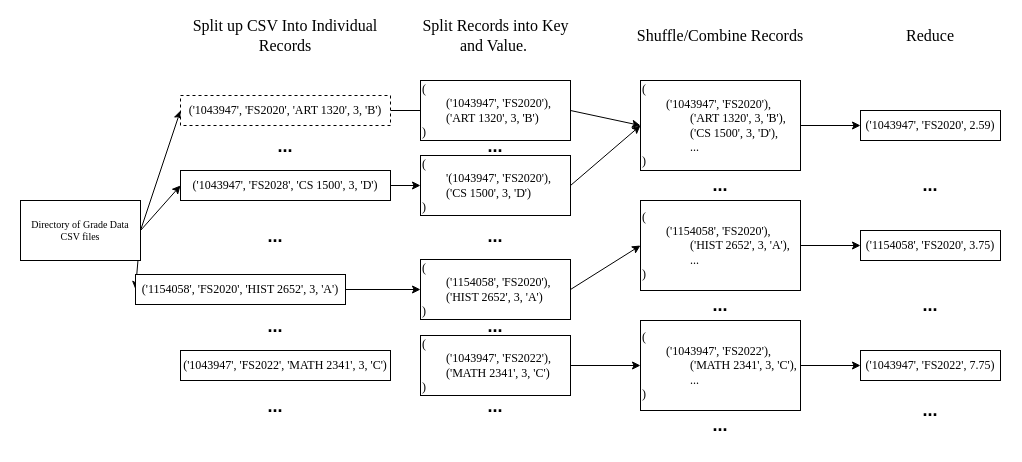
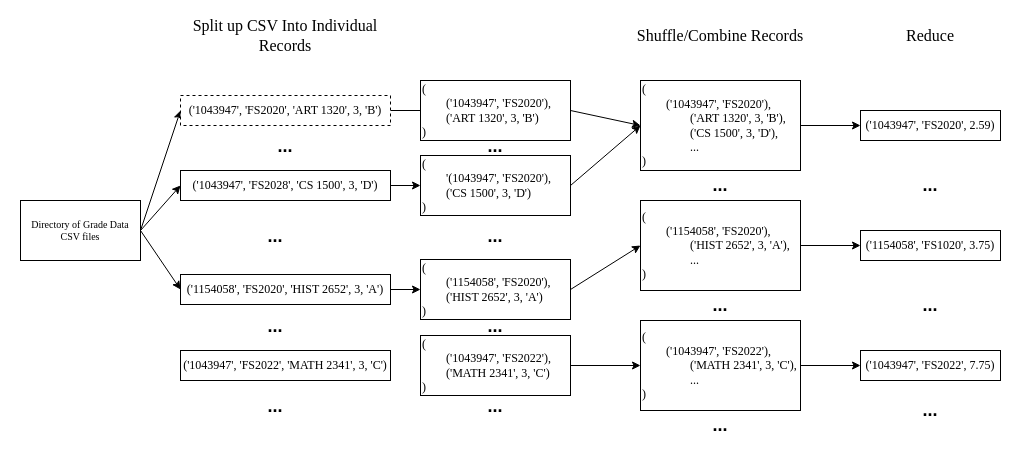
  <mxCell id="0" />
  <mxCell id="1" parent="0" />
  <mxCell id="2" style="rounded=0;orthogonalLoop=1;jettySize=auto;html=1;entryX=0;entryY=0.5;entryDx=0;entryDy=0;exitX=1;exitY=0.5;exitDx=0;exitDy=0;" edge="1" parent="1" source="5" target="8"><mxGeometry relative="1" as="geometry" /></mxCell>
  <mxCell id="3" style="rounded=0;orthogonalLoop=1;jettySize=auto;html=1;entryX=0;entryY=0.5;entryDx=0;entryDy=0;exitX=1;exitY=0.5;exitDx=0;exitDy=0;" edge="1" parent="1" source="5" target="13"><mxGeometry relative="1" as="geometry" /></mxCell>
  <mxCell id="4" style="rounded=0;orthogonalLoop=1;jettySize=auto;html=1;entryX=0;entryY=0.5;entryDx=0;entryDy=0;exitX=1;exitY=0.5;exitDx=0;exitDy=0;" edge="1" parent="1" source="5" target="10"><mxGeometry relative="1" as="geometry"><mxPoint x="230" y="140" as="sourcePoint" /></mxGeometry></mxCell>
  <mxCell id="5" value="Directory of Grade Data CSV files" style="rounded=0;whiteSpace=wrap;html=1;fontFamily=Times New Roman;fontSize=10;" vertex="1" parent="1"><mxGeometry y="200" width="120" height="60" as="geometry" x="20" /></mxCell>
  <mxCell id="6" value="Split up CSV Into Individual Records" style="text;html=1;strokeColor=none;fillColor=none;align=center;verticalAlign=middle;whiteSpace=wrap;rounded=0;fontFamily=Times New Roman;fontSize=16;" vertex="1" parent="1"><mxGeometry x="180" y="20" width="210" height="30" as="geometry" /></mxCell>
  <mxCell id="7" style="edgeStyle=orthogonalEdgeStyle;rounded=0;orthogonalLoop=1;jettySize=auto;html=1;entryX=0;entryY=0.5;entryDx=0;entryDy=0;endArrow=none;" edge="1" parent="1" source="8" target="17"><mxGeometry relative="1" as="geometry" /></mxCell>
  <mxCell id="8" value="('1043947', 'FS2020', 'ART 1320', 3, 'B')" style="rounded=0;whiteSpace=wrap;html=1;fontFamily=Times New Roman;dashed=1;" vertex="1" parent="1"><mxGeometry x="180" y="95" width="210" height="30" as="geometry" /></mxCell>
  <mxCell id="9" style="edgeStyle=orthogonalEdgeStyle;rounded=0;orthogonalLoop=1;jettySize=auto;html=1;entryX=0;entryY=0.5;entryDx=0;entryDy=0;" edge="1" parent="1" source="10" target="21"><mxGeometry relative="1" as="geometry" /></mxCell>
- <mxCell id="10" value="('1154058', 'FS2020', 'HIST 2652', 3, 'A')" style="rounded=0;whiteSpace=wrap;html=1;fontFamily=Times New Roman;" vertex="1" parent="1"><mxGeometry x="135" y="274" width="210" height="30" as="geometry" /></mxCell>
+ <mxCell id="10" value="('1154058', 'FS2020', 'HIST 2652', 3, 'A')" style="rounded=0;whiteSpace=wrap;html=1;fontFamily=Times New Roman;" vertex="1" parent="1"><mxGeometry x="180" y="274" width="210" height="30" as="geometry" /></mxCell>
  <mxCell id="11" value="('1043947', 'FS2022', 'MATH 2341', 3, 'C')" style="rounded=0;whiteSpace=wrap;html=1;fontFamily=Times New Roman;" vertex="1" parent="1"><mxGeometry x="180" y="350" width="210" height="30" as="geometry" /></mxCell>
  <mxCell id="12" style="edgeStyle=orthogonalEdgeStyle;rounded=0;orthogonalLoop=1;jettySize=auto;html=1;entryX=0;entryY=0.5;entryDx=0;entryDy=0;" edge="1" parent="1" source="13" target="19"><mxGeometry relative="1" as="geometry" /></mxCell>
  <mxCell id="13" value="('1043947', 'FS2028', 'CS 1500', 3, 'D')" style="rounded=0;whiteSpace=wrap;html=1;fontFamily=Times New Roman;" vertex="1" parent="1"><mxGeometry x="180" y="170" width="210" height="30" as="geometry" /></mxCell>
  <mxCell id="14" style="edgeStyle=orthogonalEdgeStyle;rounded=0;orthogonalLoop=1;jettySize=auto;html=1;entryX=0;entryY=0.5;entryDx=0;entryDy=0;" edge="1" parent="1" source="15" target="30"><mxGeometry relative="1" as="geometry" /></mxCell>
  <mxCell id="15" value="(&lt;br&gt;&lt;span style=&quot;white-space: pre;&quot;&gt;&#09;&lt;/span&gt;('1043947', 'FS2020'),&lt;br&gt;&lt;span style=&quot;white-space: pre;&quot;&gt;&#09;&lt;span style=&quot;white-space: pre;&quot;&gt;&#09;&lt;/span&gt;&lt;/span&gt;('ART 1320', 3, 'B'), &lt;br&gt;&lt;span style=&quot;white-space: pre;&quot;&gt;&#09;&lt;span style=&quot;white-space: pre;&quot;&gt;&#09;&lt;/span&gt;&lt;/span&gt;('CS 1500', 3, 'D'),&lt;br&gt;&lt;span style=&quot;white-space: pre;&quot;&gt;&#09;&lt;/span&gt;&lt;span style=&quot;white-space: pre;&quot;&gt;&#09;&lt;/span&gt;...&lt;br&gt;)" style="rounded=0;whiteSpace=wrap;html=1;fontFamily=Times New Roman;align=left;" vertex="1" parent="1"><mxGeometry x="640" y="80" width="160" height="90" as="geometry" /></mxCell>
  <mxCell id="16" style="rounded=0;orthogonalLoop=1;jettySize=auto;html=1;entryX=0;entryY=0.5;entryDx=0;entryDy=0;exitX=1;exitY=0.5;exitDx=0;exitDy=0;" edge="1" parent="1" source="17" target="15"><mxGeometry relative="1" as="geometry" /></mxCell>
  <mxCell id="17" value="(&lt;br&gt;&lt;span style=&quot;white-space: pre;&quot;&gt;&#09;&lt;/span&gt;('1043947', 'FS2020'), &lt;br&gt;&lt;span style=&quot;white-space: pre;&quot;&gt;&#09;&lt;/span&gt;('ART 1320', 3, 'B')&lt;br&gt;)" style="rounded=0;whiteSpace=wrap;html=1;fontFamily=Times New Roman;align=left;" vertex="1" parent="1"><mxGeometry x="420" y="80" width="150" height="60" as="geometry" /></mxCell>
  <mxCell id="18" style="rounded=0;orthogonalLoop=1;jettySize=auto;html=1;entryX=0;entryY=0.5;entryDx=0;entryDy=0;exitX=1;exitY=0.5;exitDx=0;exitDy=0;" edge="1" parent="1" source="19" target="15"><mxGeometry relative="1" as="geometry" /></mxCell>
  <mxCell id="19" value="(&lt;br&gt;&lt;span style=&quot;white-space: pre;&quot;&gt;&#09;&lt;/span&gt;'(1043947', 'FS2020'),&lt;br&gt;&lt;span style=&quot;white-space: pre;&quot;&gt;&#09;&lt;/span&gt;('CS 1500', 3, 'D')&lt;br&gt;)" style="rounded=0;whiteSpace=wrap;html=1;fontFamily=Times New Roman;align=left;" vertex="1" parent="1"><mxGeometry x="420" y="155" width="150" height="60" as="geometry" /></mxCell>
  <mxCell id="20" style="rounded=0;orthogonalLoop=1;jettySize=auto;html=1;entryX=0;entryY=0.5;entryDx=0;entryDy=0;exitX=1;exitY=0.5;exitDx=0;exitDy=0;" edge="1" parent="1" source="21" target="27"><mxGeometry relative="1" as="geometry"><mxPoint x="640" y="230" as="targetPoint" /></mxGeometry></mxCell>
  <mxCell id="21" value="(&lt;br&gt;&lt;span style=&quot;white-space: pre;&quot;&gt;&#09;&lt;/span&gt;('1154058', 'FS2020'),&lt;br&gt;&lt;span style=&quot;white-space: pre;&quot;&gt;&#09;&lt;/span&gt;('HIST 2652', 3, 'A')&lt;br&gt;)" style="rounded=0;whiteSpace=wrap;html=1;fontFamily=Times New Roman;align=left;" vertex="1" parent="1"><mxGeometry x="420" y="259" width="150" height="60" as="geometry" /></mxCell>
  <mxCell id="22" style="rounded=0;orthogonalLoop=1;jettySize=auto;html=1;entryX=0;entryY=0.5;entryDx=0;entryDy=0;" edge="1" parent="1" source="23" target="29"><mxGeometry relative="1" as="geometry"><mxPoint x="640" y="295" as="targetPoint" /></mxGeometry></mxCell>
  <mxCell id="23" value="(&lt;br&gt;&lt;span style=&quot;white-space: pre;&quot;&gt;&#09;&lt;/span&gt;('1043947', 'FS2022'),&lt;br&gt;&lt;span style=&quot;white-space: pre;&quot;&gt;&#09;&lt;/span&gt;('MATH 2341', 3, 'C')&lt;br&gt;)" style="rounded=0;whiteSpace=wrap;html=1;fontFamily=Times New Roman;align=left;" vertex="1" parent="1"><mxGeometry x="420" y="335" width="150" height="60" as="geometry" /></mxCell>
- <mxCell id="24" value="Split Records into Key and Value.&amp;nbsp;" style="text;html=1;strokeColor=none;fillColor=none;align=center;verticalAlign=middle;whiteSpace=wrap;rounded=0;fontFamily=Times New Roman;fontSize=16;" vertex="1" parent="1"><mxGeometry x="407.5" y="20" width="175" height="30" as="geometry" /></mxCell>
  <mxCell id="25" value="Shuffle/Combine Records" style="text;html=1;strokeColor=none;fillColor=none;align=center;verticalAlign=middle;whiteSpace=wrap;rounded=0;fontFamily=Times New Roman;fontSize=16;" vertex="1" parent="1"><mxGeometry x="625" y="20" width="190" height="30" as="geometry" /></mxCell>
  <mxCell id="26" style="edgeStyle=orthogonalEdgeStyle;rounded=0;orthogonalLoop=1;jettySize=auto;html=1;entryX=0;entryY=0.5;entryDx=0;entryDy=0;" edge="1" parent="1" source="27" target="31"><mxGeometry relative="1" as="geometry" /></mxCell>
  <mxCell id="27" value="(&lt;br&gt;&lt;span style=&quot;&quot;&gt;&lt;span style=&quot;&quot;&gt;&amp;nbsp;&amp;nbsp;&amp;nbsp;&lt;span style=&quot;white-space: pre;&quot;&gt;&#09;&lt;/span&gt;&lt;/span&gt;&lt;/span&gt;('1154058', 'FS2020'),&lt;br&gt;&lt;span style=&quot;&quot;&gt;&lt;span style=&quot;&quot;&gt;&amp;nbsp;&amp;nbsp;&amp;nbsp;&amp;nbsp;&lt;/span&gt;&lt;span style=&quot;&quot;&gt;&lt;span style=&quot;&quot;&gt;&amp;nbsp;&amp;nbsp;&amp;nbsp;&amp;nbsp;&lt;span style=&quot;white-space: pre;&quot;&gt;&#09;&lt;/span&gt;&lt;/span&gt;&lt;/span&gt;&lt;/span&gt;('HIST 2652', 3, 'A'), &lt;br&gt;&lt;span style=&quot;&quot;&gt;&lt;span style=&quot;&quot;&gt;&amp;nbsp;&amp;nbsp;&amp;nbsp;&amp;nbsp;&lt;/span&gt;&lt;/span&gt;&lt;span style=&quot;&quot;&gt;&lt;span style=&quot;&quot;&gt;&amp;nbsp;&amp;nbsp;&amp;nbsp;&amp;nbsp;&lt;span style=&quot;white-space: pre;&quot;&gt;&#09;&lt;/span&gt;&lt;/span&gt;&lt;/span&gt;...&lt;br&gt;)" style="rounded=0;whiteSpace=wrap;html=1;fontFamily=Times New Roman;align=left;" vertex="1" parent="1"><mxGeometry x="640" y="200" width="160" height="90" as="geometry" /></mxCell>
  <mxCell id="28" style="edgeStyle=orthogonalEdgeStyle;rounded=0;orthogonalLoop=1;jettySize=auto;html=1;entryX=0;entryY=0.5;entryDx=0;entryDy=0;" edge="1" parent="1" source="29" target="32"><mxGeometry relative="1" as="geometry" /></mxCell>
  <mxCell id="29" value="(&lt;br&gt;&lt;span style=&quot;white-space: pre;&quot;&gt;&#09;&lt;/span&gt;('1043947', 'FS2022'),&lt;br&gt;&lt;span style=&quot;&quot;&gt;&lt;span style=&quot;&quot;&gt;&amp;nbsp;&amp;nbsp;&amp;nbsp;&amp;nbsp;&lt;/span&gt;&lt;span style=&quot;&quot;&gt;&lt;span style=&quot;&quot;&gt;&amp;nbsp;&amp;nbsp;&amp;nbsp;&amp;nbsp;&lt;span style=&quot;white-space: pre;&quot;&gt;&#09;&lt;/span&gt;&lt;/span&gt;&lt;/span&gt;&lt;/span&gt;('MATH 2341', 3, 'C'), &lt;br&gt;&lt;span style=&quot;&quot;&gt;&lt;span style=&quot;&quot;&gt;&amp;nbsp;&amp;nbsp;&amp;nbsp;&amp;nbsp;&lt;/span&gt;&lt;/span&gt;&lt;span style=&quot;&quot;&gt;&lt;span style=&quot;&quot;&gt;&amp;nbsp;&amp;nbsp;&amp;nbsp;&amp;nbsp;&lt;span style=&quot;white-space: pre;&quot;&gt;&#09;&lt;/span&gt;&lt;/span&gt;&lt;/span&gt;...&lt;br&gt;)" style="rounded=0;whiteSpace=wrap;html=1;fontFamily=Times New Roman;align=left;" vertex="1" parent="1"><mxGeometry x="640" y="320" width="160" height="90" as="geometry" /></mxCell>
  <mxCell id="30" value="('1043947', 'FS2020', 2.59)" style="rounded=0;whiteSpace=wrap;html=1;fontFamily=Times New Roman;" vertex="1" parent="1"><mxGeometry x="860" y="110" width="140" height="30" as="geometry" /></mxCell>
- <mxCell id="31" value="('1154058', 'FS2020', 3.75)" style="rounded=0;whiteSpace=wrap;html=1;fontFamily=Times New Roman;" vertex="1" parent="1"><mxGeometry x="860" y="230" width="140" height="30" as="geometry" /></mxCell>
+ <mxCell id="31" value="('1154058', 'FS1020', 3.75)" style="rounded=0;whiteSpace=wrap;html=1;fontFamily=Times New Roman;" vertex="1" parent="1"><mxGeometry x="860" y="230" width="140" height="30" as="geometry" /></mxCell>
  <mxCell id="32" value="('1043947', 'FS2022', 7.75)" style="rounded=0;whiteSpace=wrap;html=1;fontFamily=Times New Roman;" vertex="1" parent="1"><mxGeometry x="860" y="350" width="140" height="30" as="geometry" /></mxCell>
  <mxCell id="33" value="Reduce" style="text;html=1;strokeColor=none;fillColor=none;align=center;verticalAlign=middle;whiteSpace=wrap;rounded=0;fontFamily=Times New Roman;fontSize=16;" vertex="1" parent="1"><mxGeometry x="860" y="20" width="140" height="30" as="geometry" /></mxCell>
  <mxCell id="34" value="&lt;font style=&quot;font-size: 18px;&quot;&gt;&lt;b&gt;...&lt;/b&gt;&lt;/font&gt;" style="text;html=1;strokeColor=none;fillColor=none;align=center;verticalAlign=middle;whiteSpace=wrap;rounded=0;" vertex="1" parent="1"><mxGeometry x="255" y="131" width="60" height="30" as="geometry" /></mxCell>
  <mxCell id="35" value="&lt;font style=&quot;font-size: 18px;&quot;&gt;&lt;b&gt;...&lt;/b&gt;&lt;/font&gt;" style="text;html=1;strokeColor=none;fillColor=none;align=center;verticalAlign=middle;whiteSpace=wrap;rounded=0;" vertex="1" parent="1"><mxGeometry x="245" y="221" width="60" height="30" as="geometry" /></mxCell>
  <mxCell id="36" value="&lt;font style=&quot;font-size: 18px;&quot;&gt;&lt;b&gt;...&lt;/b&gt;&lt;/font&gt;" style="text;html=1;strokeColor=none;fillColor=none;align=center;verticalAlign=middle;whiteSpace=wrap;rounded=0;" vertex="1" parent="1"><mxGeometry x="245" y="311" width="60" height="30" as="geometry" /></mxCell>
  <mxCell id="37" value="&lt;font style=&quot;font-size: 18px;&quot;&gt;&lt;b&gt;...&lt;/b&gt;&lt;/font&gt;" style="text;html=1;strokeColor=none;fillColor=none;align=center;verticalAlign=middle;whiteSpace=wrap;rounded=0;" vertex="1" parent="1"><mxGeometry x="245" y="391" width="60" height="30" as="geometry" /></mxCell>
  <mxCell id="38" value="&lt;font style=&quot;font-size: 18px;&quot;&gt;&lt;b&gt;...&lt;/b&gt;&lt;/font&gt;" style="text;html=1;strokeColor=none;fillColor=none;align=center;verticalAlign=middle;whiteSpace=wrap;rounded=0;" vertex="1" parent="1"><mxGeometry x="465" y="131" width="60" height="30" as="geometry" /></mxCell>
  <mxCell id="39" value="&lt;font style=&quot;font-size: 18px;&quot;&gt;&lt;b&gt;...&lt;/b&gt;&lt;/font&gt;" style="text;html=1;strokeColor=none;fillColor=none;align=center;verticalAlign=middle;whiteSpace=wrap;rounded=0;" vertex="1" parent="1"><mxGeometry x="465" y="221" width="60" height="30" as="geometry" /></mxCell>
  <mxCell id="40" value="&lt;font style=&quot;font-size: 18px;&quot;&gt;&lt;b&gt;...&lt;/b&gt;&lt;/font&gt;" style="text;html=1;strokeColor=none;fillColor=none;align=center;verticalAlign=middle;whiteSpace=wrap;rounded=0;" vertex="1" parent="1"><mxGeometry x="465" y="311" width="60" height="30" as="geometry" /></mxCell>
  <mxCell id="41" value="&lt;font style=&quot;font-size: 18px;&quot;&gt;&lt;b&gt;...&lt;/b&gt;&lt;/font&gt;" style="text;html=1;strokeColor=none;fillColor=none;align=center;verticalAlign=middle;whiteSpace=wrap;rounded=0;" vertex="1" parent="1"><mxGeometry x="465" y="391" width="60" height="30" as="geometry" /></mxCell>
  <mxCell id="42" value="&lt;font style=&quot;font-size: 18px;&quot;&gt;&lt;b&gt;...&lt;/b&gt;&lt;/font&gt;" style="text;html=1;strokeColor=none;fillColor=none;align=center;verticalAlign=middle;whiteSpace=wrap;rounded=0;" vertex="1" parent="1"><mxGeometry x="690" y="170" width="60" height="30" as="geometry" /></mxCell>
  <mxCell id="43" value="&lt;font style=&quot;font-size: 18px;&quot;&gt;&lt;b&gt;...&lt;/b&gt;&lt;/font&gt;" style="text;html=1;strokeColor=none;fillColor=none;align=center;verticalAlign=middle;whiteSpace=wrap;rounded=0;" vertex="1" parent="1"><mxGeometry x="690" y="290" width="60" height="30" as="geometry" /></mxCell>
  <mxCell id="44" value="&lt;font style=&quot;font-size: 18px;&quot;&gt;&lt;b&gt;...&lt;/b&gt;&lt;/font&gt;" style="text;html=1;strokeColor=none;fillColor=none;align=center;verticalAlign=middle;whiteSpace=wrap;rounded=0;" vertex="1" parent="1"><mxGeometry x="690" y="410" width="60" height="30" as="geometry" /></mxCell>
  <mxCell id="45" value="&lt;font style=&quot;font-size: 18px;&quot;&gt;&lt;b&gt;...&lt;/b&gt;&lt;/font&gt;" style="text;html=1;strokeColor=none;fillColor=none;align=center;verticalAlign=middle;whiteSpace=wrap;rounded=0;" vertex="1" parent="1"><mxGeometry x="900" y="170" width="60" height="30" as="geometry" /></mxCell>
  <mxCell id="46" value="&lt;font style=&quot;font-size: 18px;&quot;&gt;&lt;b&gt;...&lt;/b&gt;&lt;/font&gt;" style="text;html=1;strokeColor=none;fillColor=none;align=center;verticalAlign=middle;whiteSpace=wrap;rounded=0;" vertex="1" parent="1"><mxGeometry x="900" y="290" width="60" height="30" as="geometry" /></mxCell>
  <mxCell id="47" value="&lt;font style=&quot;font-size: 18px;&quot;&gt;&lt;b&gt;...&lt;/b&gt;&lt;/font&gt;" style="text;html=1;strokeColor=none;fillColor=none;align=center;verticalAlign=middle;whiteSpace=wrap;rounded=0;" vertex="1" parent="1"><mxGeometry x="900" y="395" width="60" height="30" as="geometry" /></mxCell>
